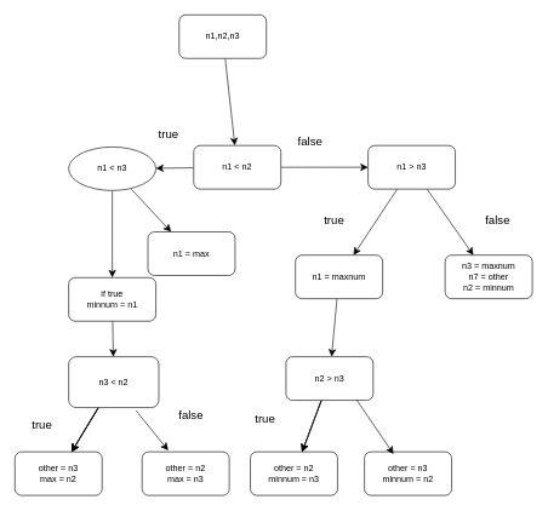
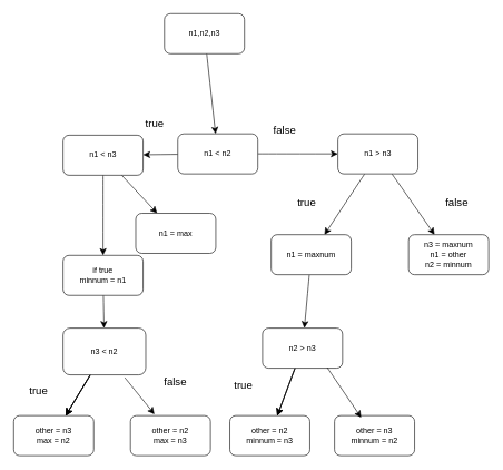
  <mxCell id="0" />
  <mxCell id="1" parent="0" />
  <mxCell id="2" value="" style="edgeStyle=none;curved=1;rounded=0;orthogonalLoop=1;jettySize=auto;html=1;fontSize=12;startSize=8;endSize=8;" parent="1" source="3" target="6" edge="1"><mxGeometry relative="1" as="geometry" /></mxCell>
  <mxCell id="3" value="n1,n2,n3" style="rounded=1;whiteSpace=wrap;html=1;" parent="1" vertex="1"><mxGeometry x="246" y="20" width="120" height="60" as="geometry" /></mxCell>
  <mxCell id="4" value="" style="edgeStyle=none;curved=1;rounded=0;orthogonalLoop=1;jettySize=auto;html=1;fontSize=12;startSize=8;endSize=8;" parent="1" source="6" target="9" edge="1"><mxGeometry relative="1" as="geometry" /></mxCell>
  <mxCell id="5" value="" style="edgeStyle=none;curved=1;rounded=0;orthogonalLoop=1;jettySize=auto;html=1;fontSize=12;startSize=8;endSize=8;" parent="1" source="6" target="14" edge="1"><mxGeometry relative="1" as="geometry" /></mxCell>
  <mxCell id="6" value="n1 &amp;lt; n2" style="rounded=1;whiteSpace=wrap;html=1;" parent="1" vertex="1"><mxGeometry x="266" y="200" width="120" height="60" as="geometry" /></mxCell>
  <mxCell id="7" value="" style="edgeStyle=none;curved=1;rounded=0;orthogonalLoop=1;jettySize=auto;html=1;fontSize=12;startSize=8;endSize=8;" parent="1" source="9" target="10" edge="1"><mxGeometry relative="1" as="geometry" /></mxCell>
  <mxCell id="8" value="" style="edgeStyle=none;curved=1;rounded=0;orthogonalLoop=1;jettySize=auto;html=1;fontSize=12;startSize=8;endSize=8;" parent="1" source="9" target="20" edge="1"><mxGeometry relative="1" as="geometry" /></mxCell>
- <mxCell id="9" value="n1 &amp;lt; n3" style="ellipse;whiteSpace=wrap;html=1;" parent="1" vertex="1"><mxGeometry x="94" y="202" width="120" height="60" as="geometry" /></mxCell>
+ <mxCell id="9" value="n1 &amp;lt; n3" style="rounded=1;whiteSpace=wrap;html=1;" parent="1" vertex="1"><mxGeometry x="94" y="202" width="120" height="60" as="geometry" /></mxCell>
  <mxCell id="10" value="n1 = max" style="rounded=1;whiteSpace=wrap;html=1;" parent="1" vertex="1"><mxGeometry x="203" y="319" width="120" height="60" as="geometry" /></mxCell>
  <mxCell id="11" value="true" style="text;html=1;align=center;verticalAlign=middle;resizable=0;points=[];autosize=1;strokeColor=none;fillColor=none;fontSize=16;" parent="1" vertex="1"><mxGeometry x="208.5" y="169.5" width="45" height="31" as="geometry" /></mxCell>
  <mxCell id="12" value="" style="edgeStyle=none;curved=1;rounded=0;orthogonalLoop=1;jettySize=auto;html=1;fontSize=12;startSize=8;endSize=8;" parent="1" source="14" target="17" edge="1"><mxGeometry relative="1" as="geometry" /></mxCell>
  <mxCell id="13" value="" style="edgeStyle=none;curved=1;rounded=0;orthogonalLoop=1;jettySize=auto;html=1;fontSize=12;startSize=8;endSize=8;" parent="1" source="14" target="18" edge="1"><mxGeometry relative="1" as="geometry" /></mxCell>
  <mxCell id="14" value="n1 &amp;gt; n3" style="whiteSpace=wrap;html=1;rounded=1;" parent="1" vertex="1"><mxGeometry x="506" y="200" width="120" height="60" as="geometry" /></mxCell>
  <mxCell id="15" value="false" style="text;html=1;align=center;verticalAlign=middle;resizable=0;points=[];autosize=1;strokeColor=none;fillColor=none;fontSize=16;" parent="1" vertex="1"><mxGeometry x="399.5" y="179.5" width="52" height="31" as="geometry" /></mxCell>
  <mxCell id="16" value="" style="edgeStyle=none;curved=1;rounded=0;orthogonalLoop=1;jettySize=auto;html=1;fontSize=12;startSize=8;endSize=8;" parent="1" source="17" target="34" edge="1"><mxGeometry relative="1" as="geometry" /></mxCell>
  <mxCell id="17" value="n1 = maxnum" style="whiteSpace=wrap;html=1;rounded=1;" parent="1" vertex="1"><mxGeometry x="406" y="351" width="120" height="60" as="geometry" /></mxCell>
- <mxCell id="18" value="n3 = maxnum&lt;div&gt;n7 = other&lt;/div&gt;&lt;div&gt;n2 = minnum&lt;/div&gt;" style="whiteSpace=wrap;html=1;rounded=1;" parent="1" vertex="1"><mxGeometry x="612" y="351" width="120" height="60" as="geometry" /></mxCell>
+ <mxCell id="18" value="n3 = maxnum&lt;div&gt;n1 = other&lt;/div&gt;&lt;div&gt;n2 = minnum&lt;/div&gt;" style="whiteSpace=wrap;html=1;rounded=1;" parent="1" vertex="1"><mxGeometry x="612" y="351" width="120" height="60" as="geometry" /></mxCell>
  <mxCell id="19" value="" style="edgeStyle=none;curved=1;rounded=0;orthogonalLoop=1;jettySize=auto;html=1;fontSize=12;startSize=8;endSize=8;" parent="1" source="20" target="25" edge="1"><mxGeometry relative="1" as="geometry" /></mxCell>
  <mxCell id="20" value="&lt;div&gt;if true&lt;/div&gt;&lt;div&gt;minnum = n1&lt;/div&gt;" style="rounded=1;whiteSpace=wrap;html=1;" parent="1" vertex="1"><mxGeometry x="94" y="382" width="120" height="60" as="geometry" /></mxCell>
  <mxCell id="21" value="" style="edgeStyle=none;curved=1;rounded=0;orthogonalLoop=1;jettySize=auto;html=1;fontSize=12;startSize=8;endSize=8;" parent="1" source="25" target="26" edge="1"><mxGeometry relative="1" as="geometry" /></mxCell>
  <mxCell id="22" value="" style="edgeStyle=none;curved=1;rounded=0;orthogonalLoop=1;jettySize=auto;html=1;fontSize=12;startSize=8;endSize=8;" parent="1" source="25" target="26" edge="1"><mxGeometry relative="1" as="geometry" /></mxCell>
  <mxCell id="23" value="" style="edgeStyle=none;curved=1;rounded=0;orthogonalLoop=1;jettySize=auto;html=1;fontSize=12;startSize=8;endSize=8;" parent="1" source="25" target="26" edge="1"><mxGeometry relative="1" as="geometry" /></mxCell>
  <mxCell id="24" value="" style="edgeStyle=none;curved=1;rounded=0;orthogonalLoop=1;jettySize=auto;html=1;fontSize=12;startSize=8;endSize=8;" parent="1" source="25" target="26" edge="1"><mxGeometry relative="1" as="geometry" /></mxCell>
  <mxCell id="25" value="n3 &amp;lt; n2" style="whiteSpace=wrap;html=1;rounded=1;" parent="1" vertex="1"><mxGeometry x="94" y="491" width="124" height="70" as="geometry" /></mxCell>
  <mxCell id="26" value="other = n3&lt;div&gt;max = n2&lt;/div&gt;" style="whiteSpace=wrap;html=1;rounded=1;" parent="1" vertex="1"><mxGeometry x="20" y="622" width="120" height="60" as="geometry" /></mxCell>
  <mxCell id="27" value="true" style="text;html=1;align=center;verticalAlign=middle;resizable=0;points=[];autosize=1;strokeColor=none;fillColor=none;fontSize=16;" parent="1" vertex="1"><mxGeometry x="34" y="569" width="45" height="31" as="geometry" /></mxCell>
  <mxCell id="28" value="other = n2&lt;div&gt;max = n3&lt;/div&gt;" style="whiteSpace=wrap;html=1;rounded=1;" parent="1" vertex="1"><mxGeometry x="195" y="622" width="120" height="60" as="geometry" /></mxCell>
  <mxCell id="29" value="" style="endArrow=classic;html=1;rounded=0;fontSize=12;startSize=8;endSize=8;curved=1;" parent="1" edge="1"><mxGeometry width="50" height="50" relative="1" as="geometry"><mxPoint x="186.5" y="565" as="sourcePoint" /><mxPoint x="231" y="620" as="targetPoint" /></mxGeometry></mxCell>
  <mxCell id="30" value="false" style="text;html=1;align=center;verticalAlign=middle;resizable=0;points=[];autosize=1;strokeColor=none;fillColor=none;fontSize=16;" parent="1" vertex="1"><mxGeometry x="235.5" y="556.5" width="52" height="31" as="geometry" /></mxCell>
  <mxCell id="31" value="" style="edgeStyle=none;curved=1;rounded=0;orthogonalLoop=1;jettySize=auto;html=1;fontSize=12;startSize=8;endSize=8;" parent="1" source="34" target="36" edge="1"><mxGeometry relative="1" as="geometry" /></mxCell>
  <mxCell id="32" value="" style="edgeStyle=none;curved=1;rounded=0;orthogonalLoop=1;jettySize=auto;html=1;fontSize=12;startSize=8;endSize=8;" parent="1" source="34" target="36" edge="1"><mxGeometry relative="1" as="geometry" /></mxCell>
  <mxCell id="33" value="" style="edgeStyle=none;curved=1;rounded=0;orthogonalLoop=1;jettySize=auto;html=1;fontSize=12;startSize=8;endSize=8;" parent="1" source="34" target="36" edge="1"><mxGeometry relative="1" as="geometry" /></mxCell>
  <mxCell id="34" value="n2 &amp;gt; n3" style="whiteSpace=wrap;html=1;rounded=1;" parent="1" vertex="1"><mxGeometry x="393" y="491" width="120" height="60" as="geometry" /></mxCell>
  <mxCell id="35" value="true" style="text;html=1;align=center;verticalAlign=middle;resizable=0;points=[];autosize=1;strokeColor=none;fillColor=none;fontSize=16;" parent="1" vertex="1"><mxGeometry x="436.5" y="286.5" width="45" height="31" as="geometry" /></mxCell>
  <mxCell id="36" value="other = n2&lt;div&gt;minnum = n3&lt;/div&gt;" style="rounded=1;whiteSpace=wrap;html=1;" parent="1" vertex="1"><mxGeometry x="344" y="622" width="120" height="60" as="geometry" /></mxCell>
  <mxCell id="37" value="true" style="text;html=1;align=center;verticalAlign=middle;resizable=0;points=[];autosize=1;strokeColor=none;fillColor=none;fontSize=16;" parent="1" vertex="1"><mxGeometry x="341.5" y="561.5" width="45" height="31" as="geometry" /></mxCell>
  <mxCell id="38" value="other = n3&lt;div&gt;minnum = n2&lt;/div&gt;" style="rounded=1;whiteSpace=wrap;html=1;" parent="1" vertex="1"><mxGeometry x="501" y="622" width="120" height="60" as="geometry" /></mxCell>
  <mxCell id="39" value="" style="endArrow=classic;html=1;rounded=0;fontSize=12;startSize=8;endSize=8;curved=1;exitX=0.808;exitY=0.984;exitDx=0;exitDy=0;exitPerimeter=0;entryX=0.333;entryY=0.05;entryDx=0;entryDy=0;entryPerimeter=0;" parent="1" source="34" target="38" edge="1"><mxGeometry width="50" height="50" relative="1" as="geometry"><mxPoint x="488" y="600" as="sourcePoint" /><mxPoint x="541" y="615" as="targetPoint" /></mxGeometry></mxCell>
  <mxCell id="40" value="false" style="text;html=1;align=center;verticalAlign=middle;resizable=0;points=[];autosize=1;strokeColor=none;fillColor=none;fontSize=16;" parent="1" vertex="1"><mxGeometry x="657.5" y="287.5" width="52" height="31" as="geometry" /></mxCell>
